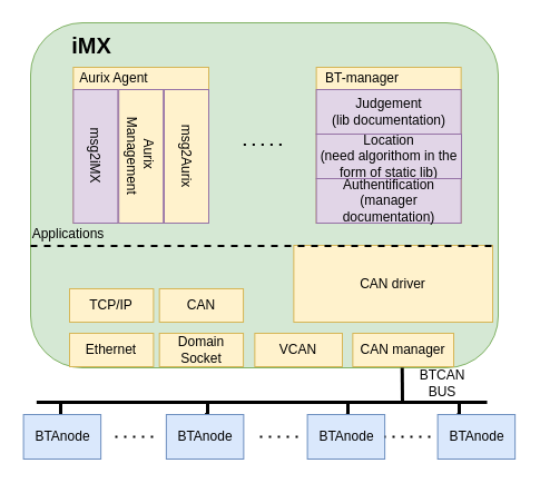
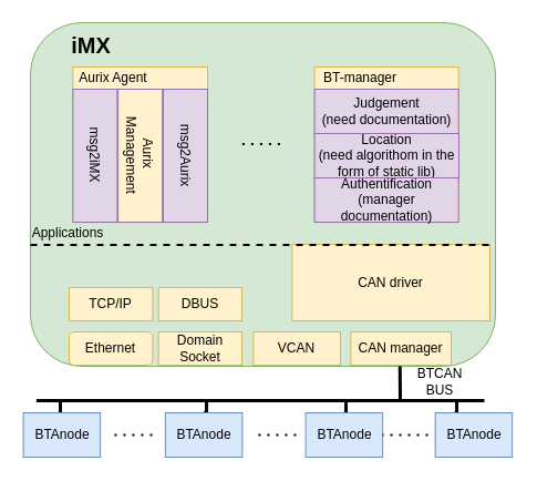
  <mxCell id="0" />
  <mxCell id="1" parent="0" />
  <mxCell id="2" value="" parent="1" style="rounded=1;whiteSpace=wrap;html=1;fillColor=#d5e8d4;strokeColor=#82b366;" vertex="1"><mxGeometry as="geometry" x="27" width="420" height="310" y="20" /></mxCell>
  <mxCell id="3" value="" parent="1" style="rounded=0;whiteSpace=wrap;html=1;fillColor=#fff2cc;strokeColor=#d6b656;" vertex="1"><mxGeometry as="geometry" x="283.63" y="60" width="130" height="140" /></mxCell>
  <mxCell id="4" value="Location&lt;br&gt;(need algorithom in the form of static lib)" parent="1" style="rounded=0;whiteSpace=wrap;html=1;fillColor=#e1d5e7;strokeColor=#9673a6;" vertex="1"><mxGeometry as="geometry" x="283.63" y="120" width="130.37" height="40" /></mxCell>
  <mxCell id="5" value="Authentification&lt;br&gt;(manager documentation)" parent="1" style="rounded=0;whiteSpace=wrap;html=1;fillColor=#e1d5e7;strokeColor=#9673a6;" vertex="1"><mxGeometry as="geometry" x="283.63" y="160" width="130" height="40" /></mxCell>
  <mxCell id="6" parent="1" style="edgeStyle=orthogonalEdgeStyle;rounded=0;orthogonalLoop=1;jettySize=auto;html=1;exitX=0.5;exitY=0;exitDx=0;exitDy=0;endArrow=none;endFill=0;strokeWidth=3;" edge="1" source="7"><mxGeometry as="geometry" relative="1"><mxPoint as="targetPoint" x="54" y="362" /></mxGeometry></mxCell>
  <mxCell id="7" value="BTAnode" parent="1" style="rounded=0;whiteSpace=wrap;html=1;fillColor=#dae8fc;strokeColor=#6c8ebf;" vertex="1"><mxGeometry as="geometry" x="20.61" y="372" width="69.51" height="40" /></mxCell>
  <mxCell id="8" value="" parent="1" style="endArrow=none;html=1;strokeWidth=3;" edge="1"><mxGeometry as="geometry" width="50" height="50" relative="1"><mxPoint as="sourcePoint" x="361" y="360" /><mxPoint as="targetPoint" x="360.74" y="330" /></mxGeometry></mxCell>
  <mxCell id="9" value="" parent="1" style="endArrow=none;html=1;strokeWidth=3;" edge="1"><mxGeometry as="geometry" width="50" height="50" relative="1"><mxPoint as="sourcePoint" x="32.37" y="361" /><mxPoint as="targetPoint" x="437" y="361" /></mxGeometry></mxCell>
  <mxCell id="10" value="BTCAN BUS" parent="1" style="text;html=1;strokeColor=none;fillColor=none;align=center;verticalAlign=middle;whiteSpace=wrap;rounded=0;" vertex="1"><mxGeometry as="geometry" x="372.37" y="334" width="50" height="20" /></mxCell>
  <mxCell id="11" value="&lt;b style=&quot;font-size: 20px&quot;&gt;&lt;font style=&quot;font-size: 20px&quot;&gt;iMX&lt;/font&gt;&lt;/b&gt;" parent="1" style="text;html=1;strokeColor=none;fillColor=none;align=center;verticalAlign=middle;whiteSpace=wrap;rounded=0;" vertex="1"><mxGeometry as="geometry" x="62" y="30" width="40" height="20" /></mxCell>
- <mxCell id="12" value="Judgement&lt;br&gt;(lib documentation)" parent="1" style="rounded=0;whiteSpace=wrap;html=1;fillColor=#e1d5e7;strokeColor=#9673a6;" vertex="1"><mxGeometry as="geometry" x="283.63" y="80" width="130" height="40" /></mxCell>
+ <mxCell id="12" value="Judgement&lt;br&gt;(need documentation)" parent="1" style="rounded=0;whiteSpace=wrap;html=1;fillColor=#e1d5e7;strokeColor=#9673a6;" vertex="1"><mxGeometry as="geometry" x="283.63" y="80" width="130" height="40" /></mxCell>
  <mxCell id="13" value="BT-manager" parent="1" style="text;html=1;strokeColor=none;fillColor=none;align=center;verticalAlign=middle;whiteSpace=wrap;rounded=0;" vertex="1"><mxGeometry as="geometry" x="290.37" y="60" width="70" height="20" /></mxCell>
  <mxCell id="14" value="" parent="1" style="endArrow=none;dashed=1;html=1;dashPattern=1 3;strokeWidth=2;" edge="1"><mxGeometry as="geometry" width="50" height="50" relative="1"><mxPoint as="sourcePoint" x="137" y="392" /><mxPoint as="targetPoint" x="97" y="392" /></mxGeometry></mxCell>
  <mxCell id="15" value="CAN manager" parent="1" style="rounded=0;whiteSpace=wrap;html=1;fillColor=#fff2cc;strokeColor=#d6b656;" vertex="1"><mxGeometry as="geometry" x="316.37" y="299" width="90.63" height="30" /></mxCell>
  <mxCell id="16" value="VCAN" parent="1" style="rounded=0;whiteSpace=wrap;html=1;fillColor=#fff2cc;strokeColor=#d6b656;" vertex="1"><mxGeometry as="geometry" x="228.37" y="299" width="78.63" height="30" /></mxCell>
  <mxCell id="17" value="" parent="1" style="rounded=0;whiteSpace=wrap;html=1;fillColor=#fff2cc;strokeColor=#d6b656;" vertex="1"><mxGeometry as="geometry" x="65.37" y="60" width="121.63" height="140" /></mxCell>
  <mxCell id="18" value="CAN driver" parent="1" style="rounded=0;whiteSpace=wrap;html=1;fillColor=#fff2cc;strokeColor=#d6b656;" vertex="1"><mxGeometry x="263.37" y="220" as="geometry" width="178.63" height="69" /></mxCell>
- <mxCell id="19" value="CAN" parent="1" style="rounded=0;whiteSpace=wrap;html=1;fillColor=#fff2cc;strokeColor=#d6b656;" vertex="1"><mxGeometry as="geometry" x="142.69" y="259" width="75.37" height="30" /></mxCell>
+ <mxCell id="19" value="DBUS" parent="1" style="rounded=0;whiteSpace=wrap;html=1;fillColor=#fff2cc;strokeColor=#d6b656;" vertex="1"><mxGeometry as="geometry" x="142.69" y="259" width="75.37" height="30" /></mxCell>
  <mxCell id="20" value="TCP/IP" parent="1" style="rounded=0;whiteSpace=wrap;html=1;fillColor=#fff2cc;strokeColor=#d6b656;" vertex="1"><mxGeometry as="geometry" x="62" y="259" width="75.37" height="30" /></mxCell>
- <mxCell id="21" value="Ethernet" parent="1" style="rounded=0;whiteSpace=wrap;html=1;fillColor=#fff2cc;strokeColor=#d6b656;" vertex="1"><mxGeometry as="geometry" x="62" y="299" width="75.37" height="30" /></mxCell>
+ <mxCell id="21" value="Ethernet" parent="1" style="whiteSpace=wrap;html=1;fillColor=#fff2cc;strokeColor=#d6b656;rounded=1;" vertex="1"><mxGeometry as="geometry" x="62" y="299" width="75.37" height="30" /></mxCell>
  <mxCell id="22" value="Domain Socket" parent="1" style="rounded=0;whiteSpace=wrap;html=1;fillColor=#fff2cc;strokeColor=#d6b656;" vertex="1"><mxGeometry as="geometry" x="142.69" y="299" width="75.37" height="30" /></mxCell>
  <mxCell id="23" parent="1" style="edgeStyle=orthogonalEdgeStyle;rounded=0;orthogonalLoop=1;jettySize=auto;html=1;exitX=0.5;exitY=0;exitDx=0;exitDy=0;endArrow=none;endFill=0;strokeWidth=3;" edge="1" source="24"><mxGeometry as="geometry" relative="1"><mxPoint as="targetPoint" x="186" y="362" /></mxGeometry></mxCell>
  <mxCell id="24" value="BTAnode" parent="1" style="rounded=0;whiteSpace=wrap;html=1;fillColor=#dae8fc;strokeColor=#6c8ebf;" vertex="1"><mxGeometry as="geometry" x="148.86" y="372" width="69.51" height="40" /></mxCell>
  <mxCell id="25" parent="1" style="edgeStyle=orthogonalEdgeStyle;rounded=0;orthogonalLoop=1;jettySize=auto;html=1;exitX=0.5;exitY=0;exitDx=0;exitDy=0;strokeWidth=3;endArrow=none;endFill=0;" edge="1" source="26"><mxGeometry as="geometry" relative="1"><mxPoint as="targetPoint" x="312" y="362" /></mxGeometry></mxCell>
  <mxCell id="26" value="BTAnode" parent="1" style="rounded=0;whiteSpace=wrap;html=1;fillColor=#dae8fc;strokeColor=#6c8ebf;" vertex="1"><mxGeometry as="geometry" x="275.61" y="372" width="69.51" height="40" /></mxCell>
  <mxCell id="27" value="" parent="1" style="endArrow=none;dashed=1;html=1;dashPattern=1 3;strokeWidth=2;" edge="1"><mxGeometry as="geometry" width="50" height="50" relative="1"><mxPoint as="sourcePoint" x="267" y="392" /><mxPoint as="targetPoint" x="227" y="392" /></mxGeometry></mxCell>
  <mxCell id="28" parent="1" style="edgeStyle=orthogonalEdgeStyle;rounded=0;orthogonalLoop=1;jettySize=auto;html=1;exitX=0.25;exitY=0;exitDx=0;exitDy=0;endArrow=none;endFill=0;strokeWidth=3;" edge="1" source="29"><mxGeometry as="geometry" relative="1"><mxPoint as="targetPoint" x="412" y="362" /></mxGeometry></mxCell>
  <mxCell id="29" value="BTAnode" parent="1" style="rounded=0;whiteSpace=wrap;html=1;fillColor=#dae8fc;strokeColor=#6c8ebf;" vertex="1"><mxGeometry as="geometry" x="392.63" y="372" width="69.51" height="40" /></mxCell>
  <mxCell id="30" value="" parent="1" style="endArrow=none;dashed=1;html=1;dashPattern=1 3;strokeWidth=2;entryX=1;entryY=0.5;entryDx=0;entryDy=0;" edge="1" target="26"><mxGeometry as="geometry" width="50" height="50" relative="1"><mxPoint as="sourcePoint" x="386" y="392" /><mxPoint as="targetPoint" x="237" y="402" /></mxGeometry></mxCell>
  <mxCell id="31" value="" parent="1" style="endArrow=none;html=1;strokeWidth=2;entryX=1;entryY=0.75;entryDx=0;entryDy=0;exitX=0;exitY=0.75;exitDx=0;exitDy=0;dashed=1;" edge="1"><mxGeometry as="geometry" width="50" height="50" relative="1"><mxPoint as="sourcePoint" x="27" y="220.5" /><mxPoint as="targetPoint" x="447" y="220.5" /></mxGeometry></mxCell>
  <mxCell id="32" value="msg2iMX" parent="1" style="rounded=0;whiteSpace=wrap;html=1;fillColor=#e1d5e7;strokeColor=#9673a6;portConstraintRotation=0;direction=east;verticalAlign=middle;horizontal=0;rotation=-180;" vertex="1"><mxGeometry as="geometry" x="65.37" y="80" width="40" height="120" /></mxCell>
  <mxCell id="33" value="Aurix&amp;nbsp;&lt;br&gt;Management" parent="1" style="rounded=0;whiteSpace=wrap;html=1;fillColor=#fff2cc;strokeColor=#9673a6;portConstraintRotation=0;direction=east;verticalAlign=middle;horizontal=0;rotation=-180;" vertex="1"><mxGeometry as="geometry" x="106.18" y="80" width="40" height="120" /></mxCell>
- <mxCell id="34" value="msg2Aurix" parent="1" style="rounded=0;whiteSpace=wrap;html=1;fillColor=#fff2cc;strokeColor=#9673a6;portConstraintRotation=0;direction=east;verticalAlign=middle;horizontal=0;rotation=-180;" vertex="1"><mxGeometry as="geometry" x="147" y="80" width="40" height="120" /></mxCell>
+ <mxCell id="34" value="msg2Aurix" parent="1" style="rounded=0;whiteSpace=wrap;html=1;fillColor=#e1d5e7;strokeColor=#9673a6;portConstraintRotation=0;direction=east;verticalAlign=middle;horizontal=0;rotation=-180;" vertex="1"><mxGeometry as="geometry" x="147" y="80" width="40" height="120" /></mxCell>
  <mxCell id="35" value="Aurix Agent" parent="1" style="text;html=1;strokeColor=none;fillColor=none;align=center;verticalAlign=middle;whiteSpace=wrap;rounded=0;" vertex="1"><mxGeometry as="geometry" x="67.37" y="60" width="70" height="20" /></mxCell>
  <mxCell id="36" value="" parent="1" style="endArrow=none;dashed=1;html=1;dashPattern=1 3;strokeWidth=2;" edge="1"><mxGeometry as="geometry" width="50" height="50" relative="1"><mxPoint as="sourcePoint" x="252.37" y="129.5" /><mxPoint as="targetPoint" x="212.37" y="129.5" /></mxGeometry></mxCell>
  <mxCell id="37" value="Applications" parent="1" style="text;html=1;strokeColor=none;fillColor=none;align=center;verticalAlign=middle;whiteSpace=wrap;rounded=0;fontColor=none;" vertex="1"><mxGeometry as="geometry" x="41" y="200" width="40" height="20" /></mxCell>
